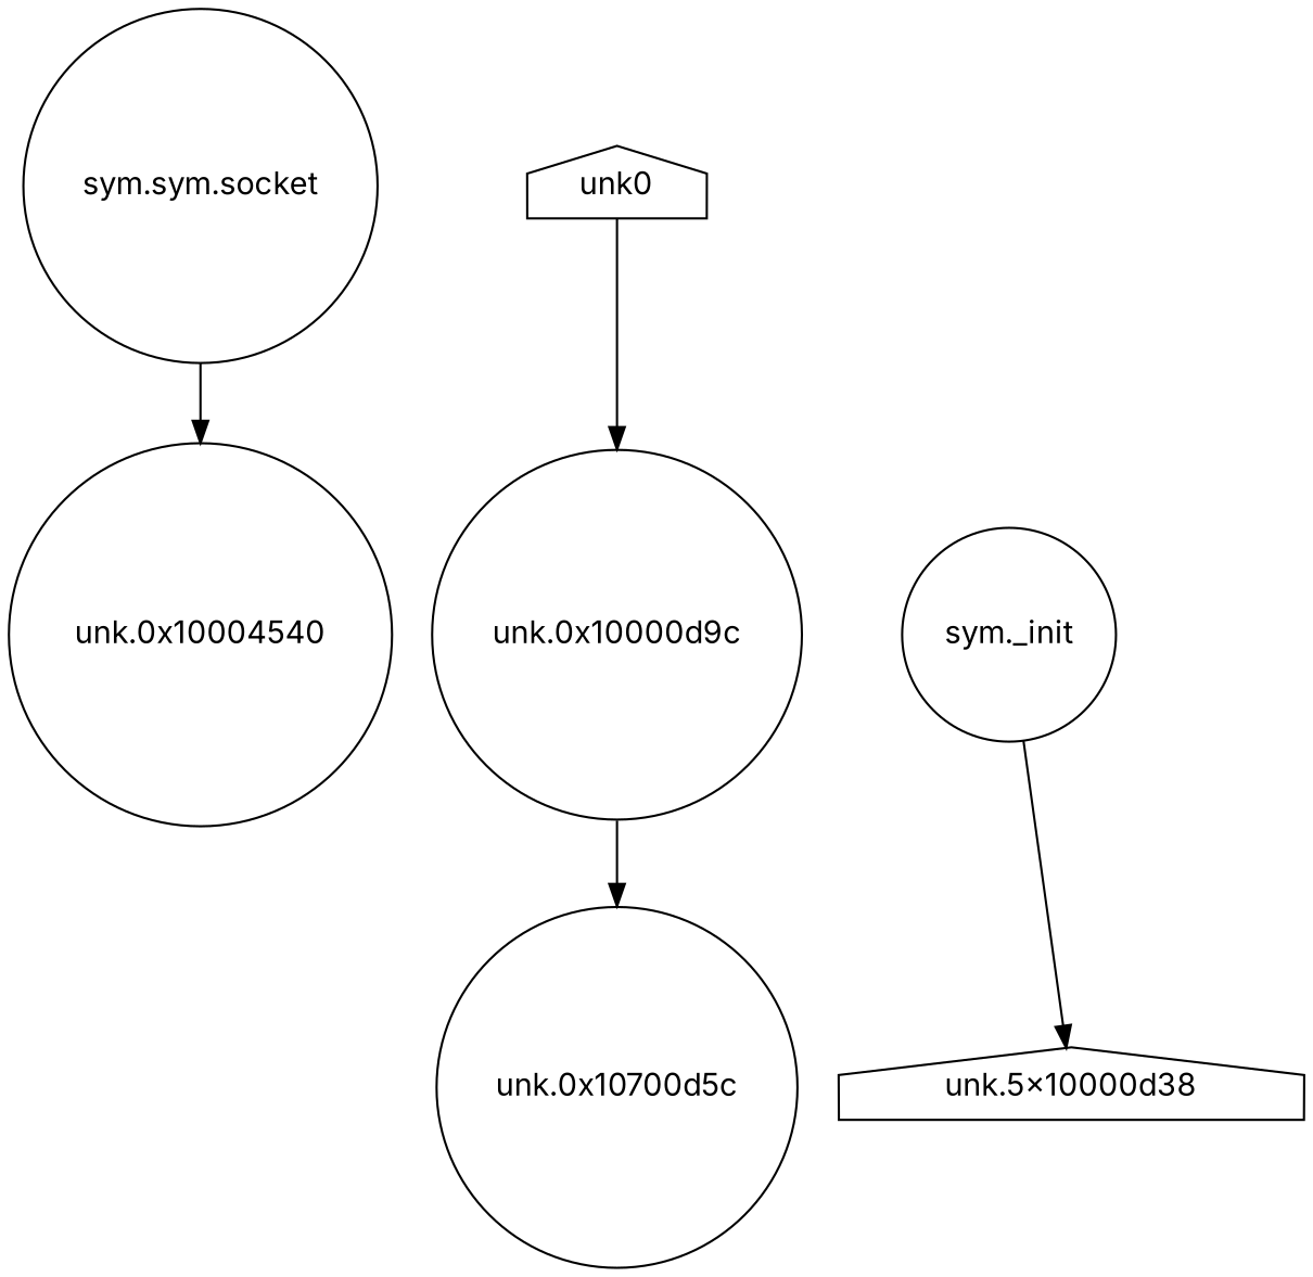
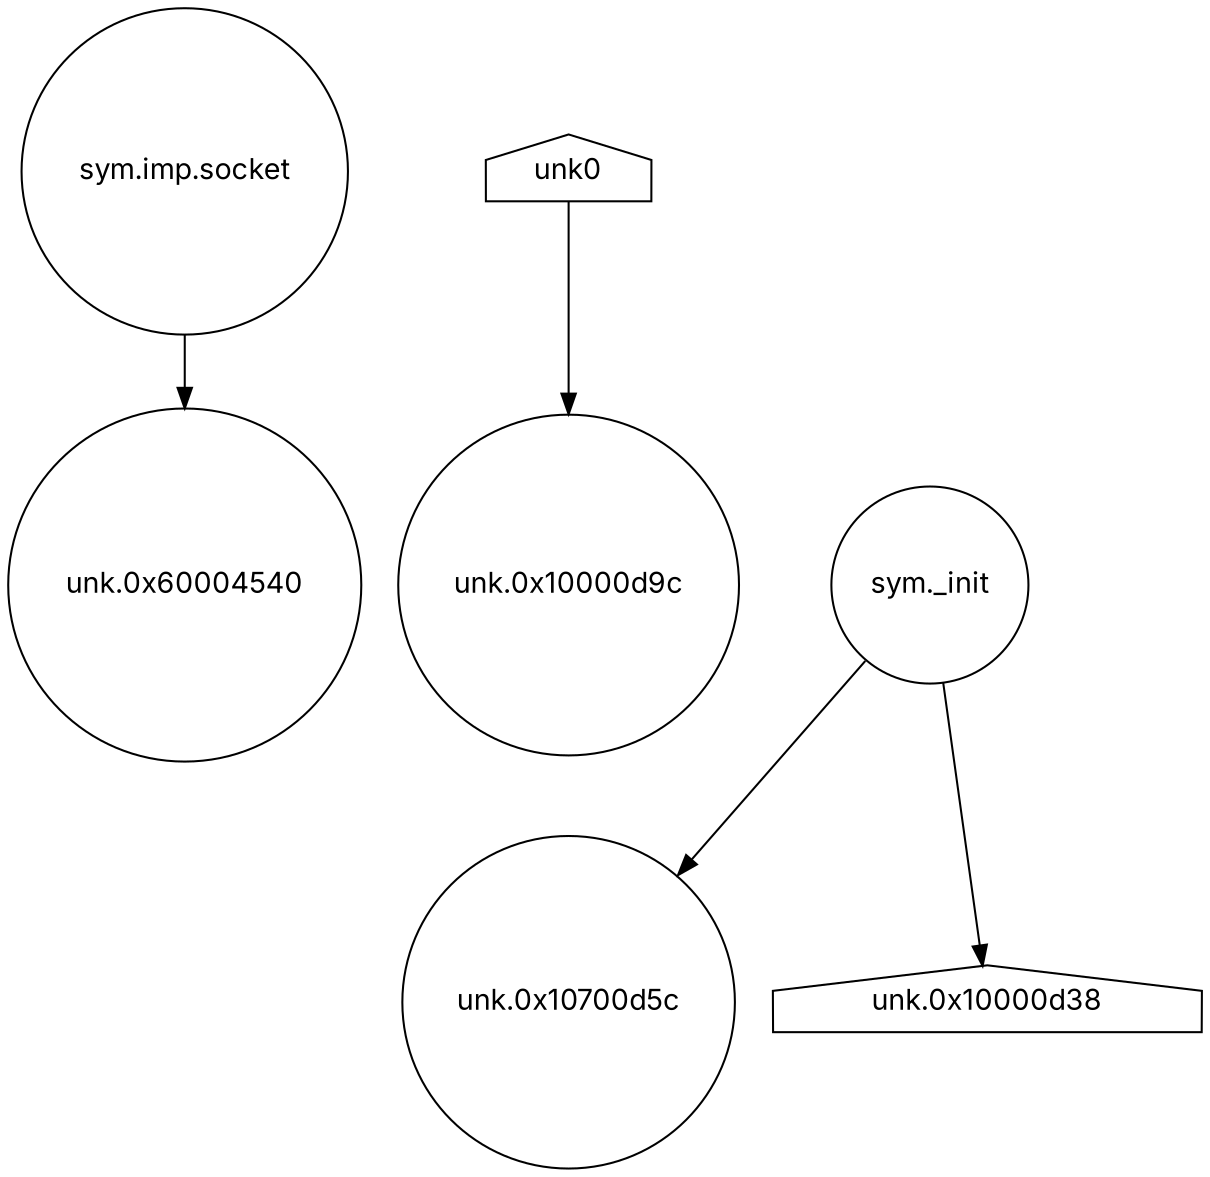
  digraph {
    fontname=Inter
    node [fontname=Inter shape=circle]
    edge [fontname=Inter]
-   n1 [label="sym.sym.socket"]
-   n2 [label="unk.0x10004540"]
+   n1 [label="sym.imp.socket"]
+   n2 [label="unk.0x60004540"]
    n3 [label=unk0 shape=house]
    n4 [label="unk.0x10000d9c"]
    n5 [label="sym._init"]
-   n6 [label="unk.5x10000d38" shape=house]
+   n6 [label="unk.0x10000d38" shape=house]
    n7 [label="unk.0x10700d5c"]
    n1 -> n2
    n3 -> n4
    n5 -> n6
-   n4 -> n7
+   n5 -> n7
  }
